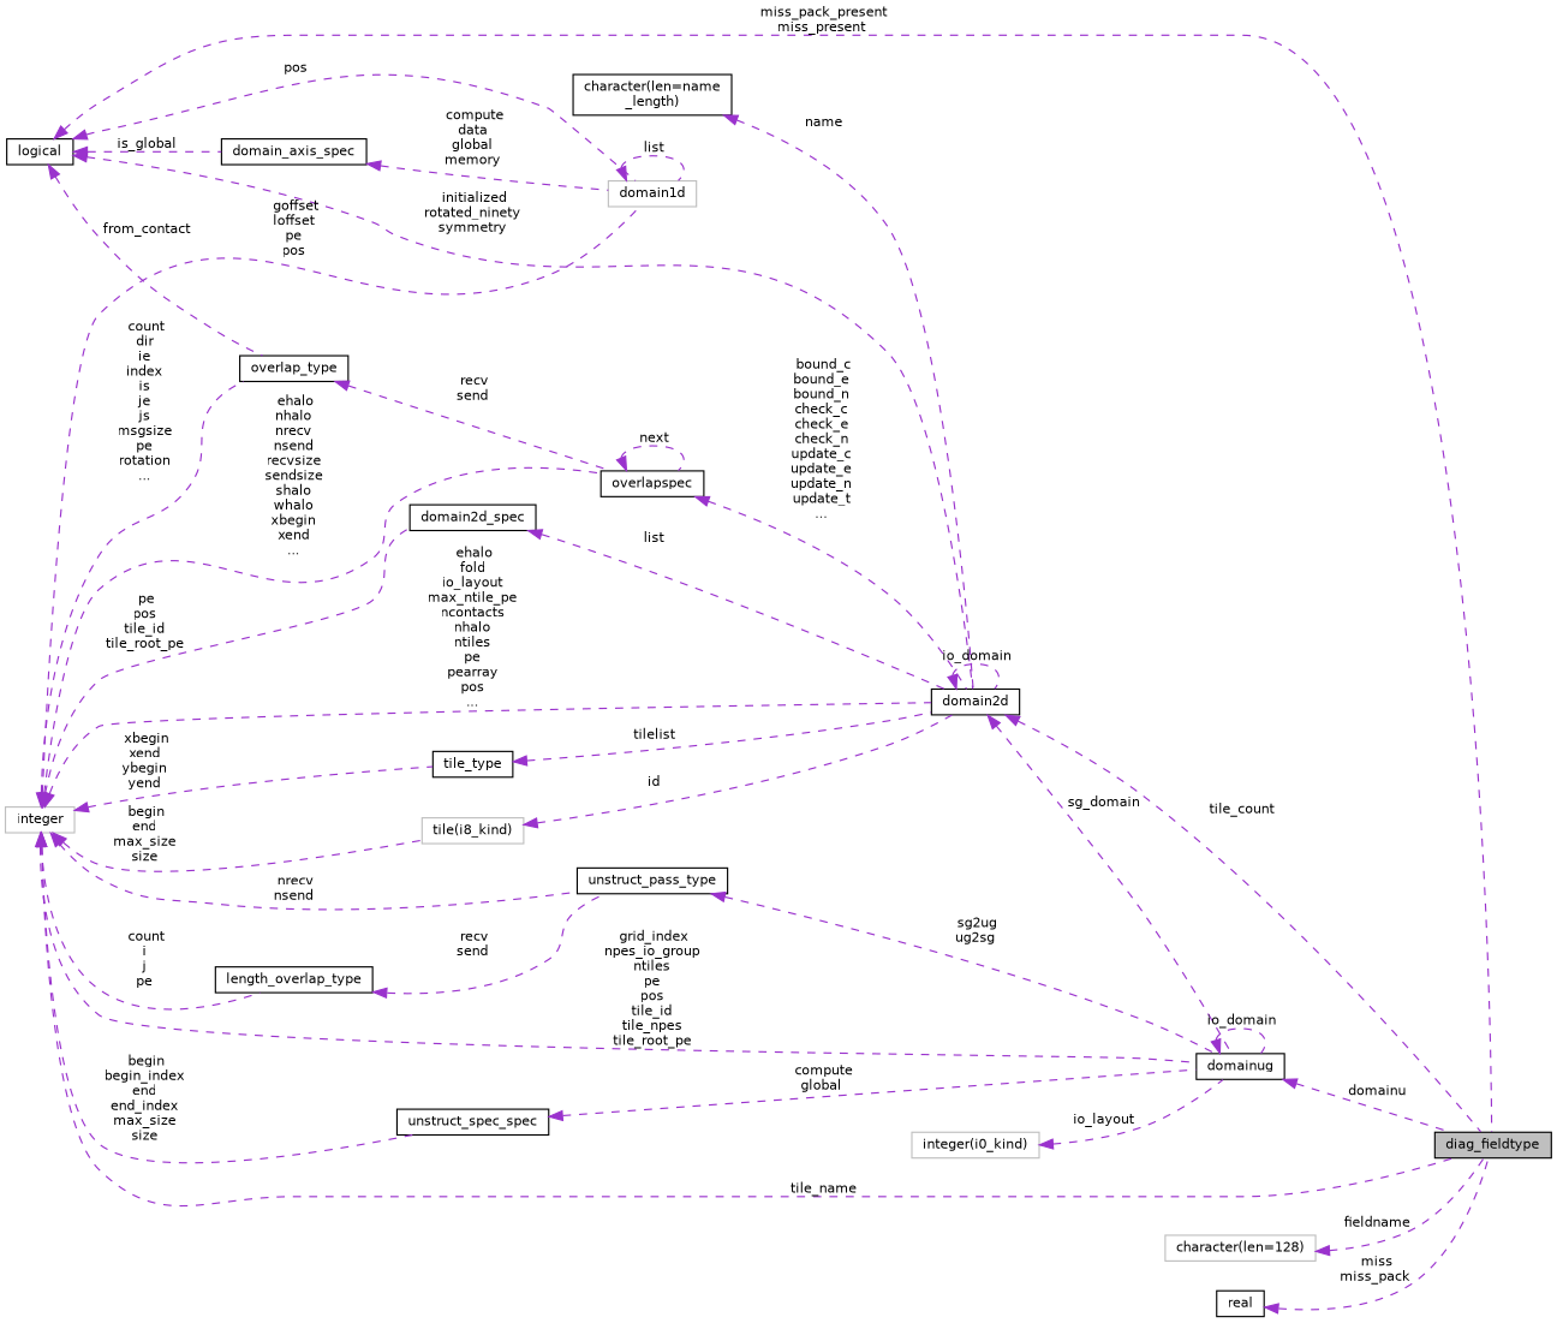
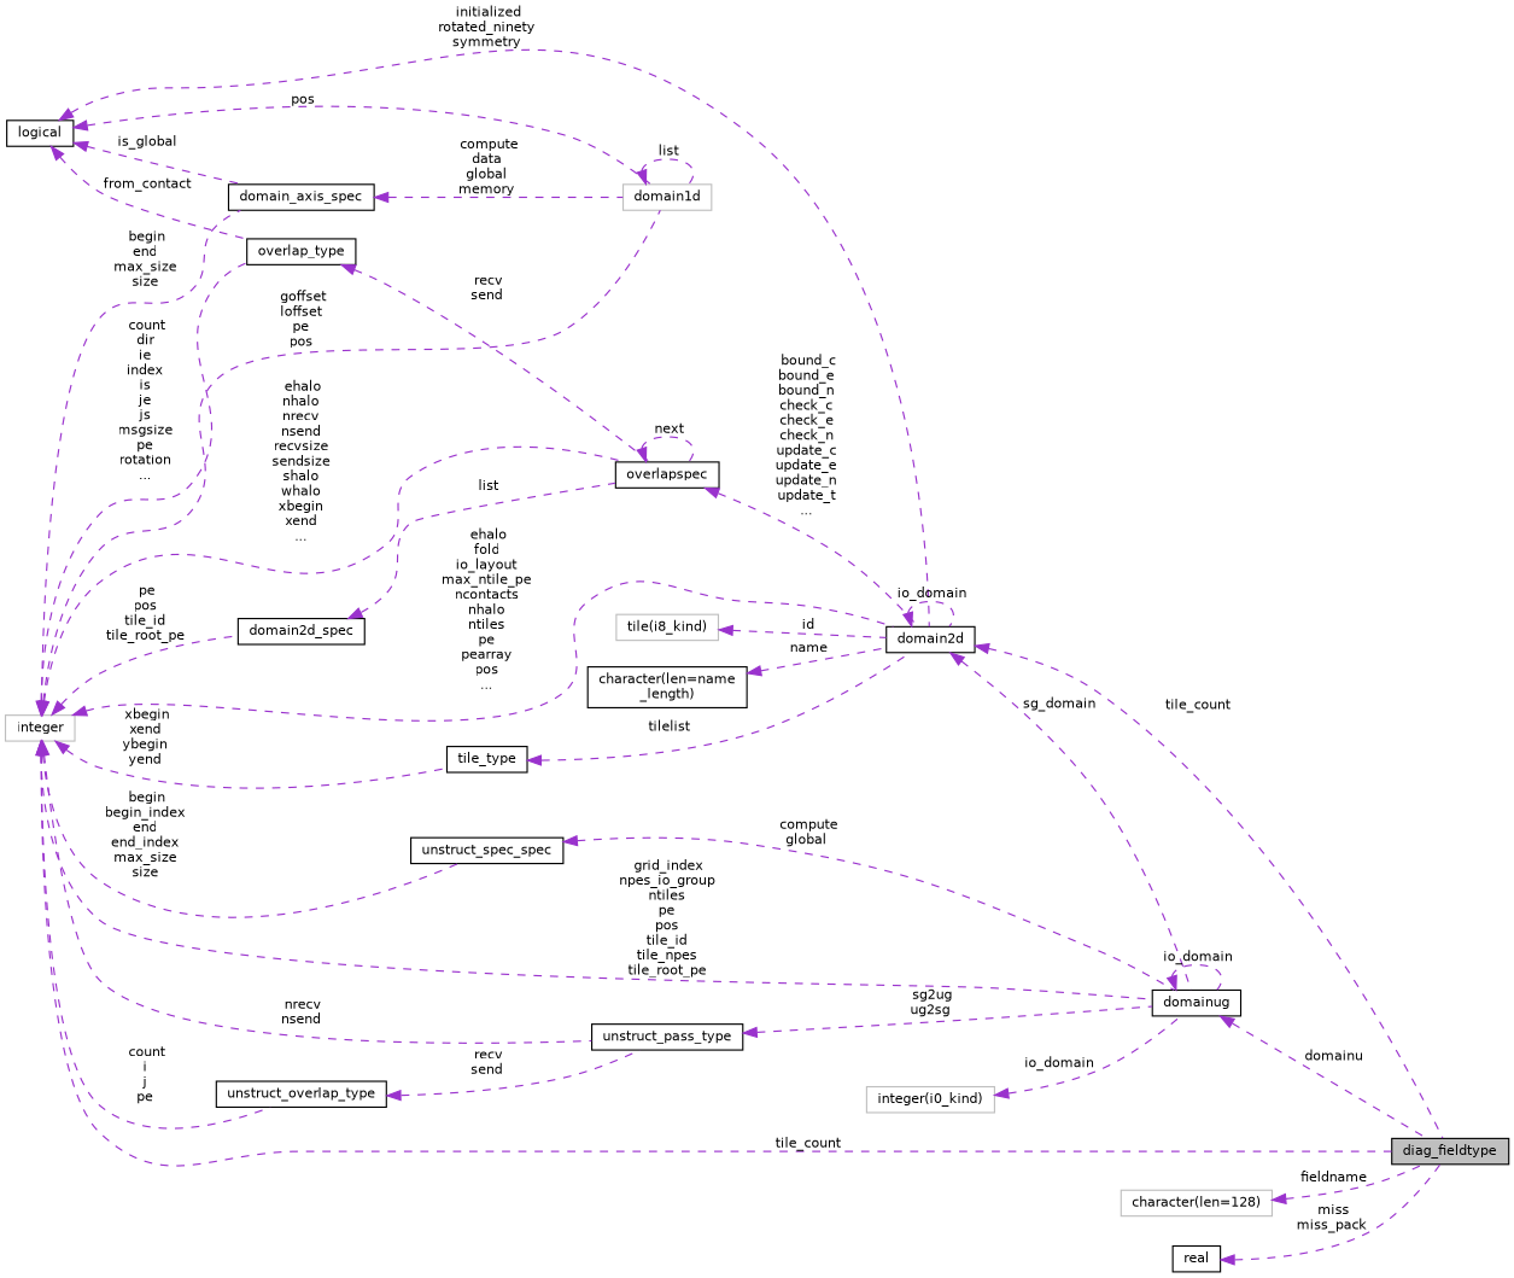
  digraph {
    rankdir=LR
    node [color=black fillcolor=white fontname=Helvetica fontsize=10 shape=record style=filled]
    edge [color=darkorchid3 dir=back fontname=Helvetica fontsize=10 labelfontname=Helvetica labelfontsize=10 style=dashed]
    n1 [fillcolor=grey75 fontcolor=black height=0.2 label=diag_fieldtype width=0.4]
    n2 [height=0.2 label=logical width=0.4]
    n3 [height=0.2 label=domain2d width=0.4]
    n4 [color=grey75 height=0.2 label=domain1d width=0.4]
    n5 [height=0.2 label=domain_axis_spec width=0.4]
    n6 [height=0.2 label=overlap_type width=0.4]
    n7 [height=0.2 label=domainug width=0.4]
    n8 [height=0.2 label=overlapspec width=0.4]
    n9 [height=0.2 label=unstruct_spec_spec width=0.4]
    n10 [color=grey75 height=0.2 label=integer width=0.4]
    n11 [height=0.2 label=domain2d_spec width=0.4]
    n12 [height=0.2 label=tile_type width=0.4]
    n13 [height=0.2 label=unstruct_pass_type width=0.4]
-   n14 [height=0.2 label=length_overlap_type width=0.4]
+   n14 [height=0.2 label=unstruct_overlap_type width=0.4]
    n15 [color=grey75 height=0.2 label="tile(i8_kind)" width=0.4]
    n16 [height=0.2 label="character(len=name\l_length)" width=0.4]
    n17 [color=grey75 height=0.2 label="integer(i0_kind)" width=0.4]
    n18 [color=grey75 height=0.2 label="character(len=128)" width=0.4]
    n19 [height=0.2 label=real width=0.4]
-   n2 -> n1 [label=" miss_pack_present\nmiss_present"]
    n2 -> n3 [label=" initialized\nrotated_ninety\nsymmetry"]
    n2 -> n4 [label=" pos"]
    n2 -> n5 [label=" is_global"]
    n2 -> n6 [label=" from_contact"]
    n3 -> n1 [label=" tile_count"]
    n3 -> n3 [label=" io_domain"]
    n3 -> n7 [label=" sg_domain"]
    n4 -> n4 [label=" list"]
    n5 -> n4 [label=" compute\ndata\nglobal\nmemory"]
    n6 -> n8 [label=" recv\nsend"]
    n7 -> n1 [label=" domainu"]
    n7 -> n7 [label=" io_domain"]
    n8 -> n3 [label=" bound_c\nbound_e\nbound_n\ncheck_c\ncheck_e\ncheck_n\nupdate_c\nupdate_e\nupdate_n\nupdate_t\n..."]
    n8 -> n8 [label=" next"]
    n9 -> n7 [label=" compute\nglobal"]
-   n10 -> n1 [label=" tile_name"]
+   n10 -> n1 [label=" tile_count"]
    n10 -> n3 [label=" ehalo\nfold\nio_layout\nmax_ntile_pe\nncontacts\nnhalo\nntiles\npe\npearray\npos\n..."]
    n10 -> n4 [label=" goffset\nloffset\npe\npos"]
-   n10 -> n15 [label=" begin\nend\nmax_size\nsize"]
+   n10 -> n5 [label=" begin\nend\nmax_size\nsize"]
    n10 -> n6 [label=" count\ndir\nie\nindex\nis\nje\njs\nmsgsize\npe\nrotation\n..."]
    n10 -> n7 [label=" grid_index\nnpes_io_group\nntiles\npe\npos\ntile_id\ntile_npes\ntile_root_pe"]
    n10 -> n8 [label=" ehalo\nnhalo\nnrecv\nnsend\nrecvsize\nsendsize\nshalo\nwhalo\nxbegin\nxend\n..."]
    n10 -> n9 [label=" begin\nbegin_index\nend\nend_index\nmax_size\nsize"]
    n10 -> n11 [label=" pe\npos\ntile_id\ntile_root_pe"]
    n10 -> n12 [label=" xbegin\nxend\nybegin\nyend"]
    n10 -> n13 [label=" nrecv\nnsend"]
    n10 -> n14 [label=" count\ni\nj\npe"]
-   n11 -> n3 [label=" list"]
+   n11 -> n8 [label=" list"]
    n12 -> n3 [label=" tilelist"]
    n13 -> n7 [label=" sg2ug\nug2sg"]
    n14 -> n13 [label=" recv\nsend"]
    n15 -> n3 [label=" id"]
    n16 -> n3 [label=" name"]
-   n17 -> n7 [label=" io_layout"]
+   n17 -> n7 [label=" io_domain"]
    n18 -> n1 [label=" fieldname"]
    n19 -> n1 [label=" miss\nmiss_pack"]
  }
